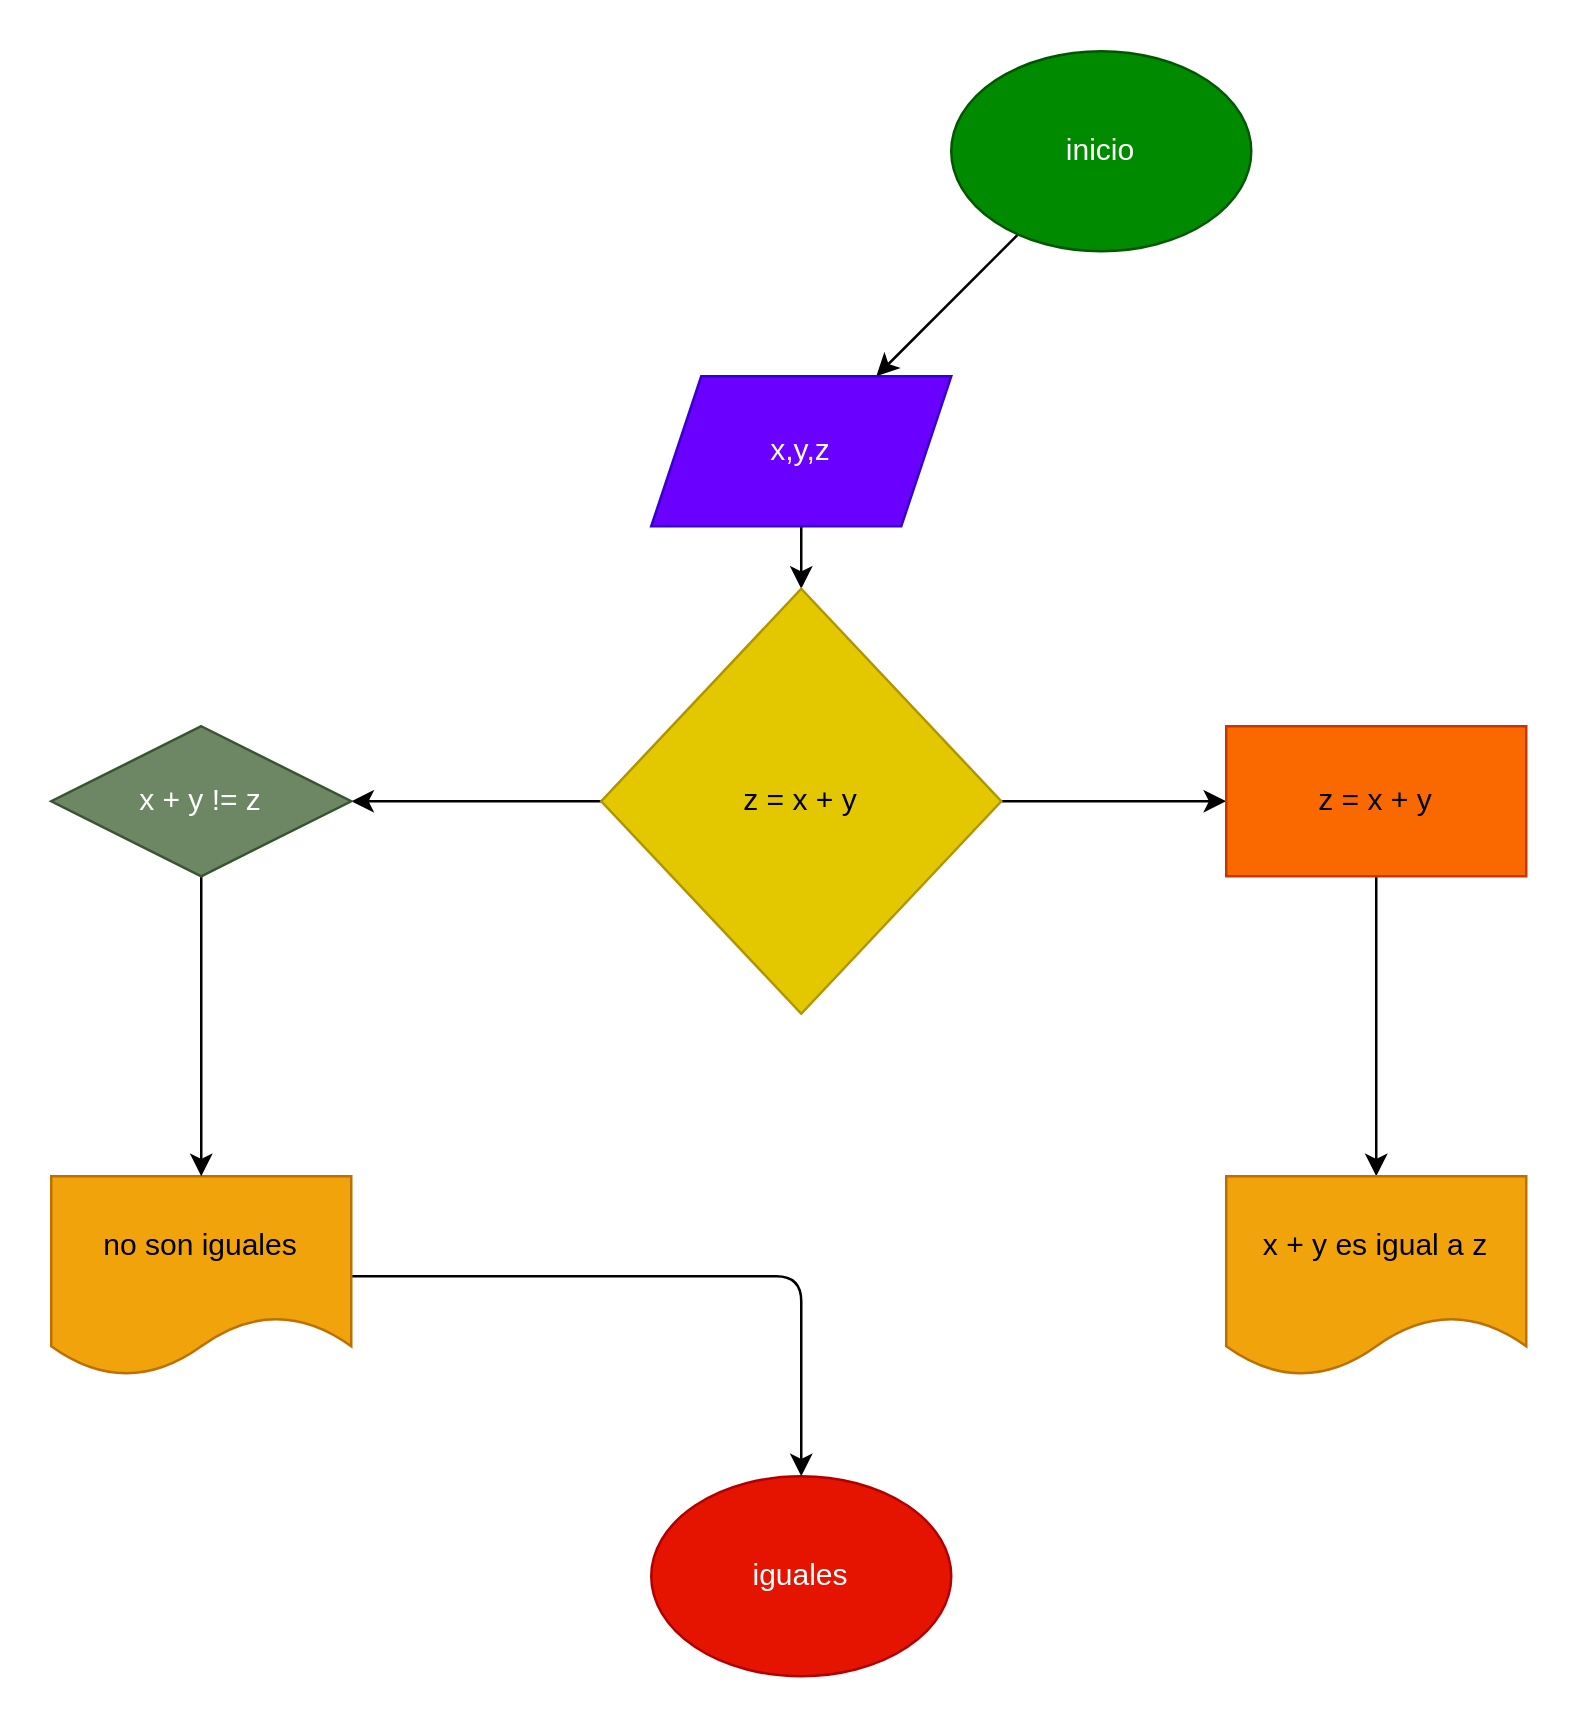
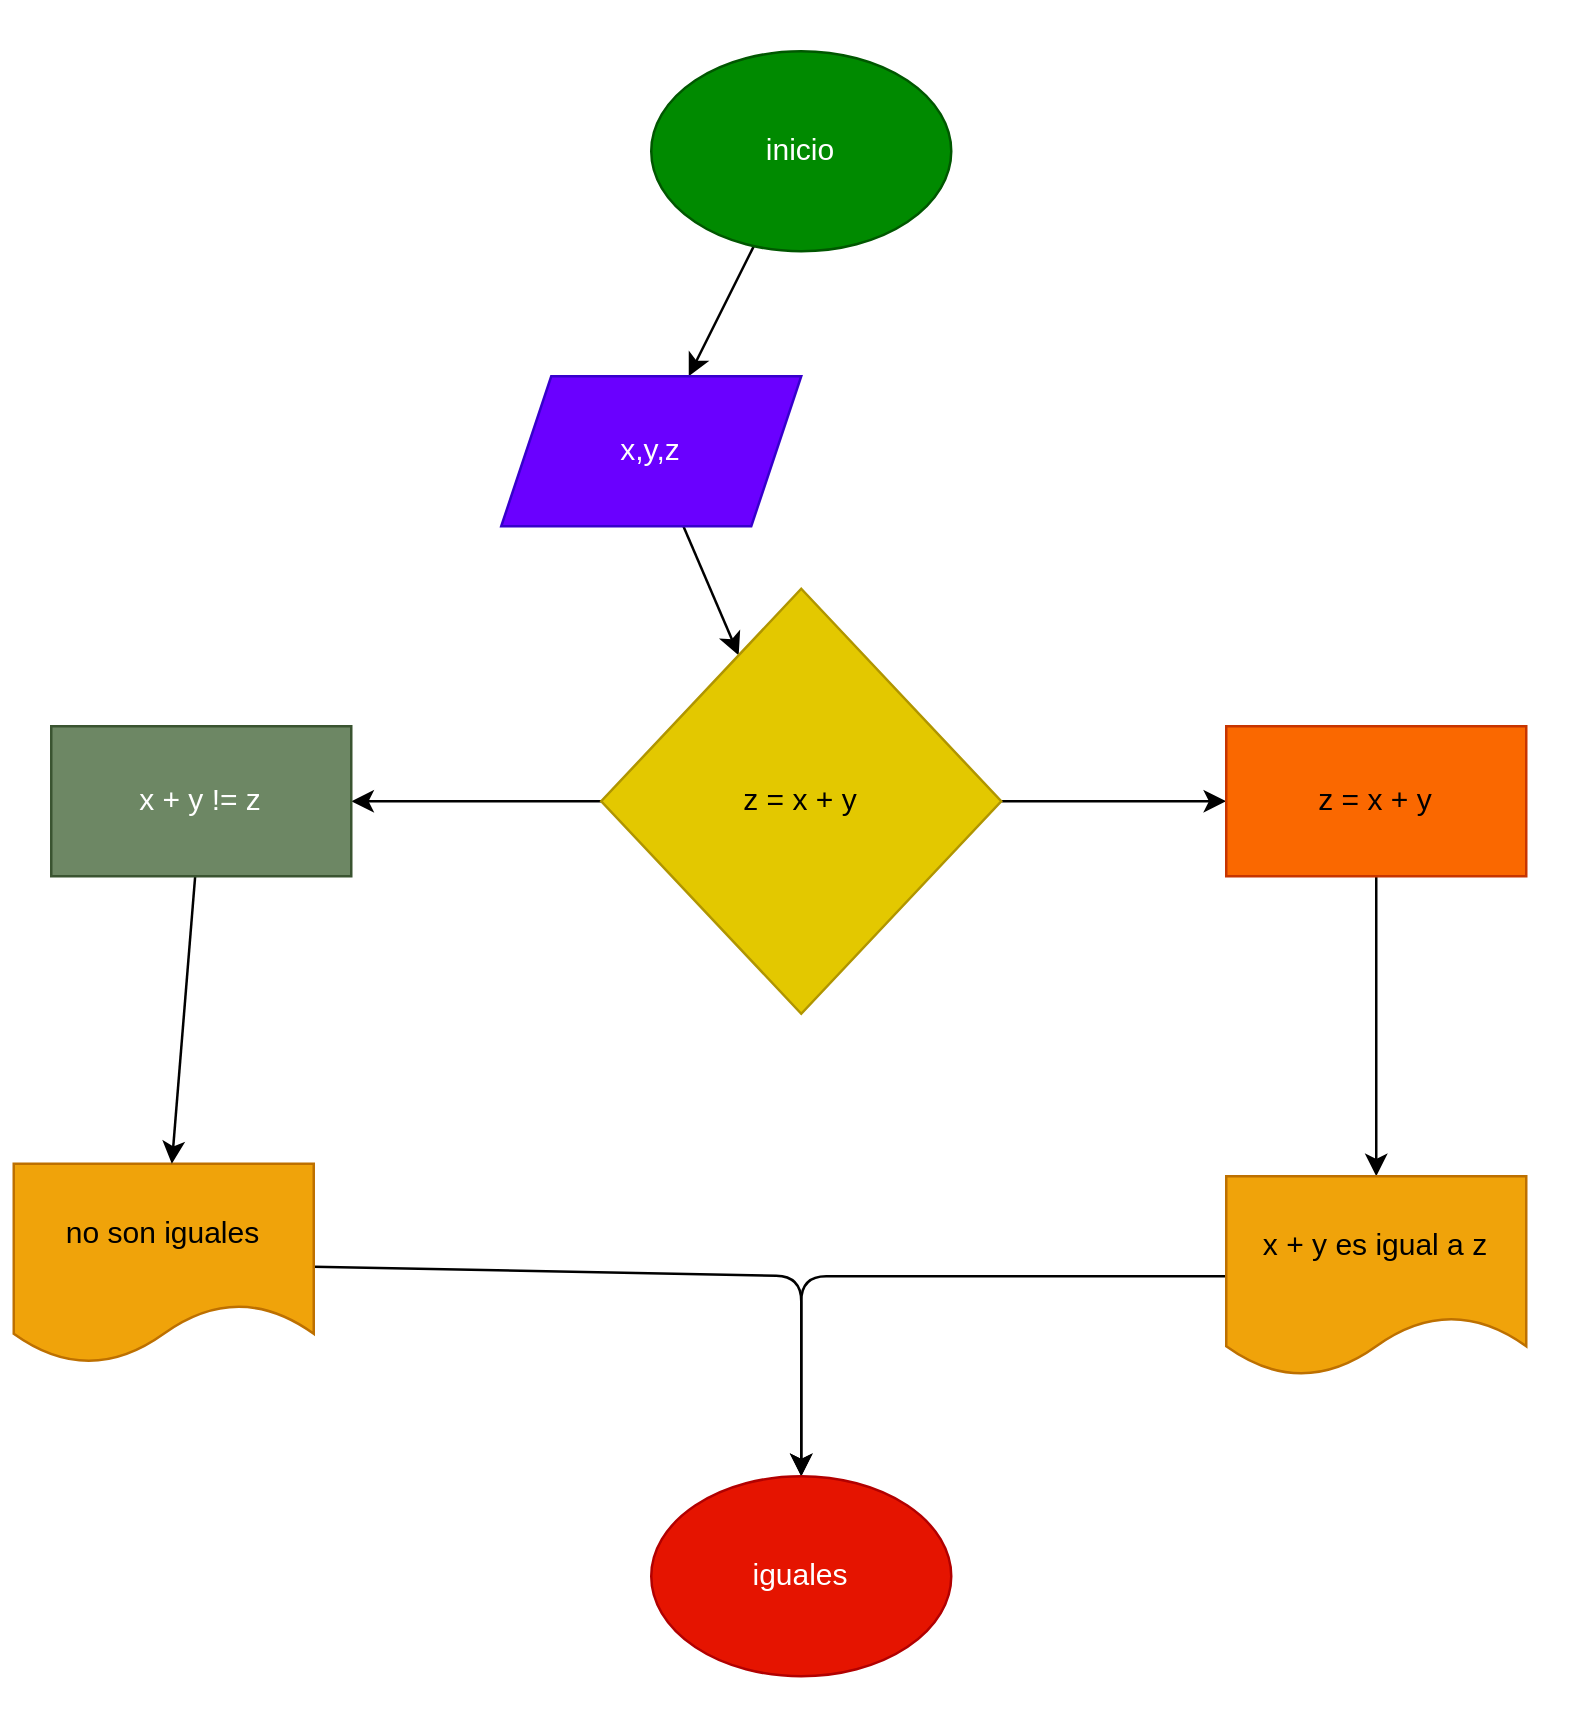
  <mxCell id="0" />
  <mxCell id="1" parent="0" />
  <mxCell id="2" value="" style="edgeStyle=none;html=1;" edge="1" parent="1" source="3" target="5"><mxGeometry relative="1" as="geometry" /></mxCell>
- <mxCell id="3" value="inicio" style="ellipse;whiteSpace=wrap;html=1;fillColor=#008a00;fontColor=#ffffff;strokeColor=#005700;" vertex="1" parent="1"><mxGeometry x="380" y="20" width="120" height="80" as="geometry" /></mxCell>
+ <mxCell id="3" value="inicio" style="ellipse;whiteSpace=wrap;html=1;fillColor=#008a00;fontColor=#ffffff;strokeColor=#005700;" vertex="1" parent="1"><mxGeometry x="260" y="20" width="120" height="80" as="geometry" /></mxCell>
  <mxCell id="4" value="" style="edgeStyle=none;html=1;" edge="1" parent="1" source="5" target="8"><mxGeometry relative="1" as="geometry" /></mxCell>
- <mxCell id="5" value="x,y,z" style="shape=parallelogram;perimeter=parallelogramPerimeter;whiteSpace=wrap;html=1;fixedSize=1;fillColor=#6a00ff;strokeColor=#3700CC;fontColor=#ffffff;" vertex="1" parent="1"><mxGeometry x="260" y="150" width="120" height="60" as="geometry" /></mxCell>
+ <mxCell id="5" value="x,y,z" style="shape=parallelogram;perimeter=parallelogramPerimeter;whiteSpace=wrap;html=1;fixedSize=1;fillColor=#6a00ff;strokeColor=#3700CC;fontColor=#ffffff;" vertex="1" parent="1"><mxGeometry x="200" y="150" width="120" height="60" as="geometry" /></mxCell>
  <mxCell id="6" value="" style="edgeStyle=none;html=1;" edge="1" parent="1" source="8" target="10"><mxGeometry relative="1" as="geometry" /></mxCell>
  <mxCell id="7" value="" style="edgeStyle=none;html=1;" edge="1" parent="1" source="8" target="14"><mxGeometry relative="1" as="geometry" /></mxCell>
  <mxCell id="8" value="z = x + y" style="rhombus;whiteSpace=wrap;html=1;fillColor=#e3c800;strokeColor=#B09500;fontColor=#000000;" vertex="1" parent="1"><mxGeometry x="240" y="235" width="160" height="170" as="geometry" /></mxCell>
  <mxCell id="9" value="" style="edgeStyle=none;html=1;" edge="1" parent="1" source="10" target="16"><mxGeometry relative="1" as="geometry" /></mxCell>
  <mxCell id="10" value="z = x + y" style="whiteSpace=wrap;html=1;fillColor=#fa6800;strokeColor=#C73500;fontColor=#000000;" vertex="1" parent="1"><mxGeometry x="490" y="290" width="120" height="60" as="geometry" /></mxCell>
  <mxCell id="11" style="edgeStyle=none;html=1;" edge="1" parent="1" source="12" target="17"><mxGeometry relative="1" as="geometry"><Array as="points"><mxPoint x="320" y="510" /></Array></mxGeometry></mxCell>
- <mxCell id="12" value="no son iguales" style="shape=document;whiteSpace=wrap;html=1;boundedLbl=1;fillColor=#f0a30a;strokeColor=#BD7000;fontColor=#000000;" vertex="1" parent="1"><mxGeometry x="20" y="470" width="120" height="80" as="geometry" /></mxCell>
+ <mxCell id="12" value="no son iguales" style="shape=document;whiteSpace=wrap;html=1;boundedLbl=1;fillColor=#f0a30a;strokeColor=#BD7000;fontColor=#000000;" vertex="1" parent="1"><mxGeometry x="5" y="465" width="120" height="80" as="geometry" /></mxCell>
  <mxCell id="13" style="edgeStyle=none;html=1;" edge="1" parent="1" source="14" target="12"><mxGeometry relative="1" as="geometry" /></mxCell>
- <mxCell id="14" value="x + y != z" style="rhombus;whiteSpace=wrap;html=1;fillColor=#6d8764;strokeColor=#3A5431;fontColor=#ffffff;" vertex="1" parent="1"><mxGeometry x="20" y="290" width="120" height="60" as="geometry" /></mxCell>
+ <mxCell id="14" value="x + y != z" style="whiteSpace=wrap;html=1;fillColor=#6d8764;strokeColor=#3A5431;fontColor=#ffffff;" vertex="1" parent="1"><mxGeometry x="20" y="290" width="120" height="60" as="geometry" /></mxCell>
+ <mxCell id="15" style="edgeStyle=none;html=1;" edge="1" parent="1" source="16" target="17"><mxGeometry relative="1" as="geometry"><Array as="points"><mxPoint x="320" y="510" /></Array></mxGeometry></mxCell>
  <mxCell id="16" value="x + y es igual a z&lt;br&gt;" style="shape=document;whiteSpace=wrap;html=1;boundedLbl=1;fillColor=#f0a30a;strokeColor=#BD7000;fontColor=#000000;" vertex="1" parent="1"><mxGeometry x="490" y="470" width="120" height="80" as="geometry" /></mxCell>
  <mxCell id="17" value="iguales" style="ellipse;whiteSpace=wrap;html=1;fillColor=#e51400;fontColor=#ffffff;strokeColor=#B20000;" vertex="1" parent="1"><mxGeometry x="260" y="590" width="120" height="80" as="geometry" /></mxCell>
